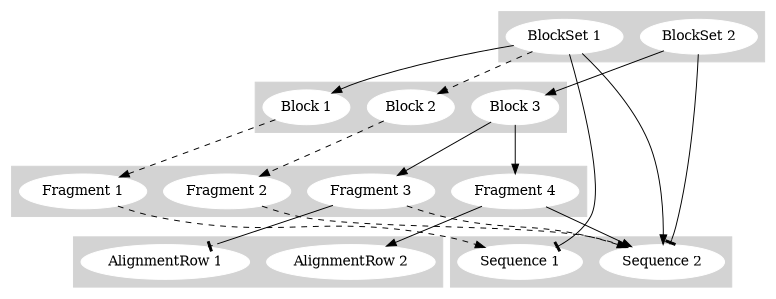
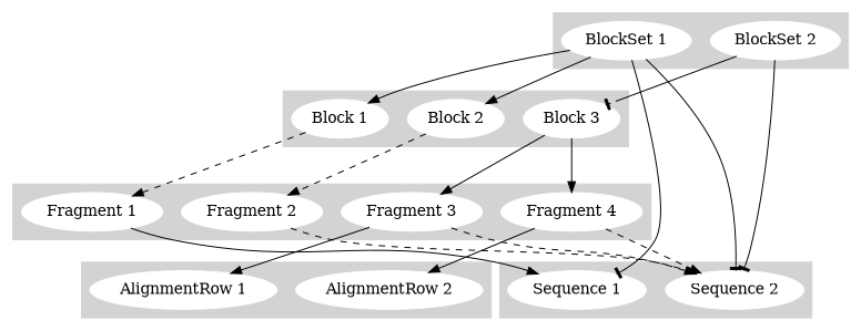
  digraph {
    node [color=white style=filled]
    n1 [label="Block 1"]
    n2 [label="Block 2"]
    n3 [label="Block 3"]
    n4 [label="BlockSet 1"]
    n5 [label="BlockSet 2"]
    n6 [label="Fragment 1"]
    n7 [label="Fragment 2"]
    n8 [label="Fragment 3"]
    n9 [label="Fragment 4"]
    n10 [label="AlignmentRow 1"]
    n11 [label="AlignmentRow 2"]
    n12 [label="Sequence 1"]
    n13 [label="Sequence 2"]
    subgraph cluster_1 {
      color=lightgrey
      style=filled
      n1
      n2
      n3
    }
    subgraph cluster_2 {
      color=lightgrey
      style=filled
      n4
      n5
    }
    subgraph cluster_3 {
      color=lightgrey
      style=filled
      n6
      n7
      n8
      n9
    }
    subgraph cluster_4 {
      color=lightgrey
      style=filled
      n10
      n11
    }
    subgraph cluster_5 {
      color=lightgrey
      style=filled
      n12
      n13
    }
    n1 -> n6 [style=dashed]
    n2 -> n7 [style=dashed]
    n3 -> n8
    n3 -> n9
    n4 -> n1
-   n4 -> n2 [style=dashed]
+   n4 -> n2
    n4 -> n12 [arrowhead=tee label=<<font color="white">dummy</font>>]
-   n4 -> n13 [arrowhead=normal]
-   n5 -> n3
+   n4 -> n13 [arrowhead=tee]
+   n5 -> n3 [arrowhead=tee]
    n5 -> n13 [arrowhead=tee]
-   n6 -> n12 [style=dashed]
+   n6 -> n12 [style=solid]
    n7 -> n13 [style=dashed]
-   n8 -> n10 [arrowhead=tee]
+   n8 -> n10
    n8 -> n13 [style=dashed]
    n9 -> n11
-   n9 -> n13 [style=solid]
+   n9 -> n13 [style=dashed]
  }
